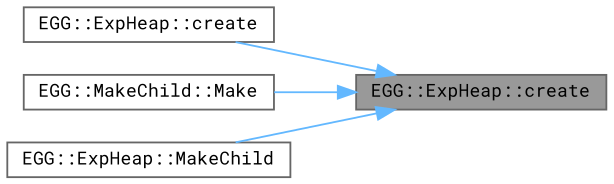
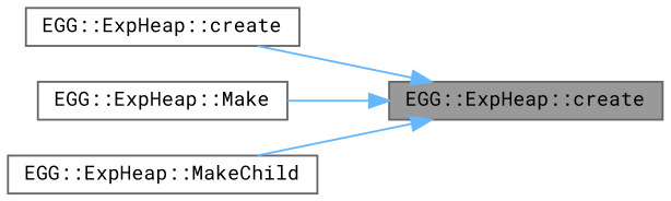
  digraph {
    rankdir=RL
    fontname="Roboto Mono"
    node [color=grey40 fillcolor=white fontname="Roboto Mono" fontsize=10 shape=box style=filled]
    edge [color=steelblue1 dir=back fontname="Roboto Mono" fontsize=10 labelfontname=FreeMono labelfontsize=10 style=solid]
    n1 [color=gray40 fillcolor=grey60 fontcolor=black height=0.2 label="EGG::ExpHeap::create" width=0.4]
    n2 [height=0.2 label="EGG::ExpHeap::create" width=0.4]
-   n3 [height=0.2 label="EGG::MakeChild::Make" width=0.4]
+   n3 [height=0.2 label="EGG::ExpHeap::Make" width=0.4]
    n4 [height=0.2 label="EGG::ExpHeap::MakeChild" width=0.4]
    n1 -> n2
    n1 -> n3
    n1 -> n4
  }
